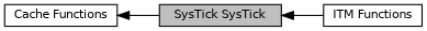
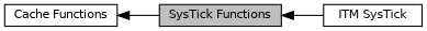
  digraph {
    rankdir=LR
    node [color=black fillcolor=white fontname=Helvetica fontsize=10 shape=box style=filled]
    edge [dir=back fontname=Helvetica fontsize=10 labelfontname=Helvetica labelfontsize=10 shape=plaintext style=solid]
    n1 [height=0.2 label="Cache Functions" width=0.4]
-   n2 [fillcolor=grey75 fontcolor=black height=0.2 label="SysTick SysTick" width=0.4]
-   n3 [height=0.2 label="ITM Functions" width=0.4]
+   n2 [fillcolor=grey75 fontcolor=black height=0.2 label="SysTick Functions" width=0.4]
+   n3 [height=0.2 label="ITM SysTick" width=0.4]
    n1 -> n2
    n2 -> n3
  }
